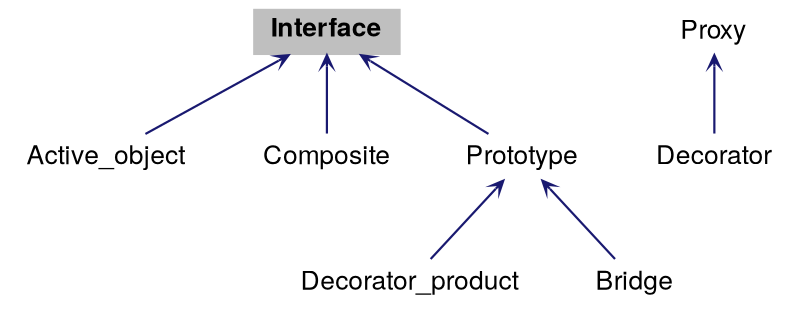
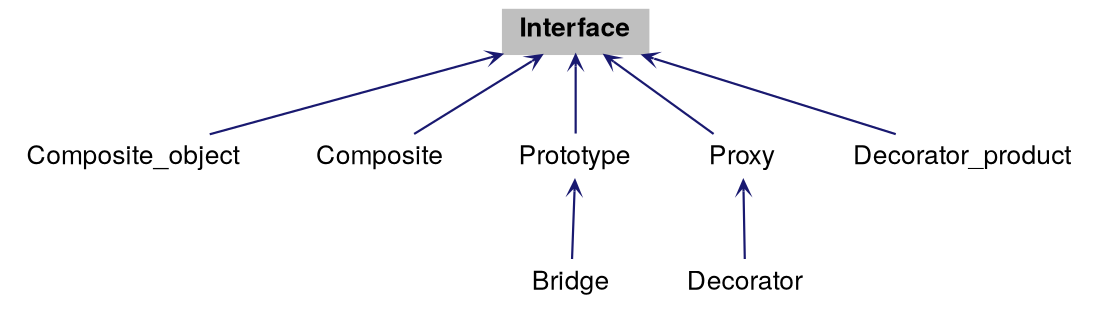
  digraph {
    node [color=black fontname="Helvetica,Arial,sans-serif" fontsize=12 shape=plaintext]
    edge [arrowhead=open arrowsize=0.5 arrowtail=open color=midnightblue dir=back fontname="Helvetica,Arial,sans-serif" fontsize=15 labelfontsize=15 style=solid]
    n1 [fillcolor=grey75 fontcolor=black height=0.2 label=<<b>Interface</b>> style=filled width=0.4]
-   n2 [height=0.2 label=Active_object width=0.4]
+   n2 [height=0.2 label=Composite_object width=0.4]
    n3 [height=0.2 label=Composite width=0.4]
    n4 [height=0.2 label=Prototype width=0.4]
    n5 [height=0.2 label=Proxy width=0.4]
    n6 [height=0.2 label=Decorator_product width=0.4]
    n7 [height=0.2 label=Bridge width=0.4]
    n8 [height=0.2 label=Decorator width=0.4]
    n1 -> n2
    n1 -> n3
    n1 -> n4
-   n4 -> n6
+   n1 -> n5
+   n1 -> n6
    n4 -> n7
    n5 -> n8
  }
